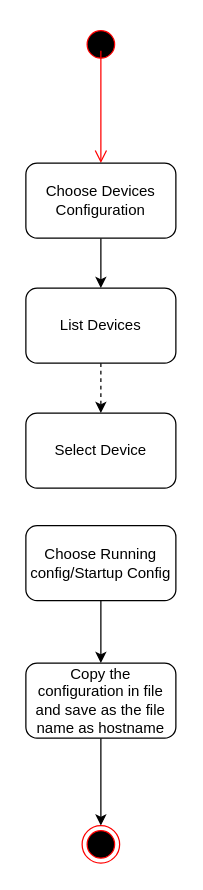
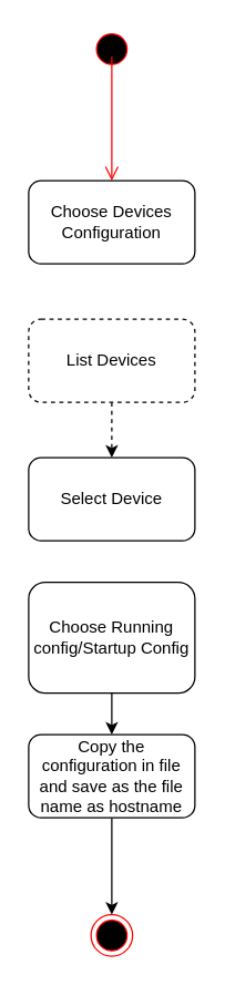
  <mxCell id="0" />
  <mxCell id="1" parent="0" />
  <mxCell id="2" value="" style="ellipse;html=1;shape=startState;fillColor=#000000;strokeColor=#ff0000;" vertex="1" parent="1"><mxGeometry x="65" y="20" width="30" height="30" as="geometry" /></mxCell>
  <mxCell id="3" value="" style="edgeStyle=orthogonalEdgeStyle;html=1;verticalAlign=bottom;endArrow=open;endSize=8;strokeColor=#ff0000;" edge="1" parent="1"><mxGeometry relative="1" as="geometry"><mxPoint x="80" y="130" as="targetPoint" /><mxPoint x="80" y="40" as="sourcePoint" /></mxGeometry></mxCell>
  <mxCell id="4" value="" style="ellipse;html=1;shape=endState;fillColor=#000000;strokeColor=#ff0000;" vertex="1" parent="1"><mxGeometry x="65" y="660" width="30" height="30" as="geometry" /></mxCell>
  <mxCell id="5" style="edgeStyle=orthogonalEdgeStyle;rounded=0;orthogonalLoop=1;jettySize=auto;html=1;exitX=0.5;exitY=1;exitDx=0;exitDy=0;" edge="1" parent="1" source="13" target="4"><mxGeometry relative="1" as="geometry"><mxPoint x="80" y="600" as="sourcePoint" /></mxGeometry></mxCell>
- <mxCell id="6" style="edgeStyle=orthogonalEdgeStyle;rounded=0;orthogonalLoop=1;jettySize=auto;html=1;entryX=0.5;entryY=0;entryDx=0;entryDy=0;" edge="1" parent="1" source="7" target="9"><mxGeometry relative="1" as="geometry"><mxPoint x="80" y="250" as="targetPoint" /></mxGeometry></mxCell>
  <mxCell id="7" value="Choose Devices Configuration" style="rounded=1;whiteSpace=wrap;html=1;" vertex="1" parent="1"><mxGeometry x="20" y="130" width="120" height="60" as="geometry" /></mxCell>
  <mxCell id="8" value="" style="edgeStyle=orthogonalEdgeStyle;rounded=0;orthogonalLoop=1;jettySize=auto;html=1;dashed=1;" edge="1" parent="1" source="9" target="10"><mxGeometry relative="1" as="geometry" /></mxCell>
- <mxCell id="9" value="List Devices" style="rounded=1;whiteSpace=wrap;html=1;" vertex="1" parent="1"><mxGeometry x="20" y="230" width="120" height="60" as="geometry" /></mxCell>
+ <mxCell id="9" value="List Devices" style="rounded=1;whiteSpace=wrap;html=1;dashed=1;" vertex="1" parent="1"><mxGeometry x="20" y="230" width="120" height="60" as="geometry" /></mxCell>
  <mxCell id="10" value="Select Device" style="rounded=1;whiteSpace=wrap;html=1;" vertex="1" parent="1"><mxGeometry x="20" y="330" width="120" height="60" as="geometry" /></mxCell>
  <mxCell id="11" style="edgeStyle=orthogonalEdgeStyle;rounded=0;orthogonalLoop=1;jettySize=auto;html=1;" edge="1" parent="1" source="12"><mxGeometry relative="1" as="geometry"><mxPoint x="80" y="530" as="targetPoint" /></mxGeometry></mxCell>
- <mxCell id="12" value="Choose Running config/Startup Config" style="rounded=1;whiteSpace=wrap;html=1;" vertex="1" parent="1"><mxGeometry x="20" y="420" width="120" height="60" as="geometry" /></mxCell>
+ <mxCell id="12" value="Choose Running config/Startup Config" style="rounded=1;whiteSpace=wrap;html=1;" vertex="1" parent="1"><mxGeometry x="20" y="420" width="120" height="80" as="geometry" /></mxCell>
  <mxCell id="13" value="Copy the configuration in file and save as the file name as hostname" style="rounded=1;whiteSpace=wrap;html=1;" vertex="1" parent="1"><mxGeometry x="20" y="530" width="120" height="60" as="geometry" /></mxCell>
